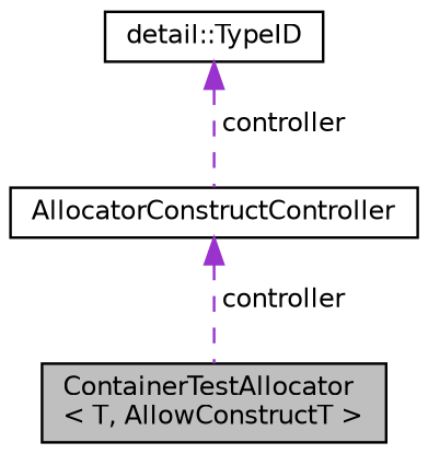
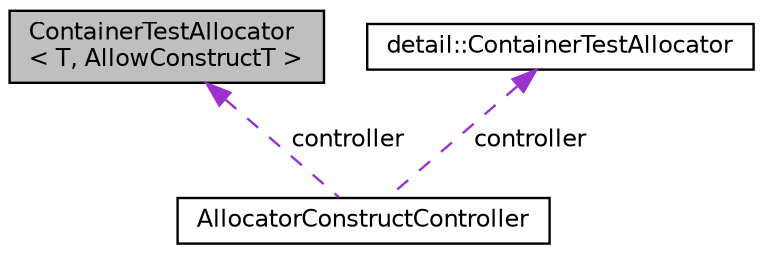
  digraph {
    node [color=black fillcolor=white fontname=Helvetica fontsize=10 shape=record style=filled]
    edge [color=darkorchid3 dir=back fontname=Helvetica fontsize=10 labelfontname=Helvetica labelfontsize=10 style=dashed]
    n1 [fillcolor=grey75 fontcolor=black height=0.2 label="ContainerTestAllocator\l\< T, AllowConstructT \>" width=0.4]
    n2 [height=0.2 label=AllocatorConstructController width=0.4]
-   n3 [height=0.2 label="detail::TypeID" width=0.4]
-   n2 -> n1 [label=" controller"]
+   n3 [height=0.2 label="detail::ContainerTestAllocator" width=0.4]
+   n1 -> n2 [label=" controller"]
    n3 -> n2 [label=" controller"]
  }
